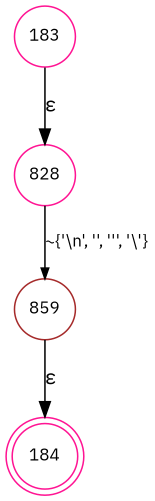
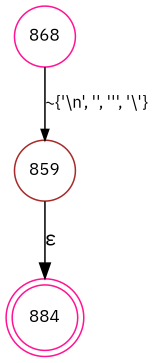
  digraph {
    fontname="IBM Plex Sans"
    rankdir=TB
    node [color=deeppink fixedsize=true fontname="IBM Plex Sans" fontsize=11 shape=circle peripheries=1]
    edge [fontname="IBM Plex Sans"]
-   n1 [label=184 shape=doublecircle width=.6 peripheries=""]
-   n2 [label=828 width=.55]
+   n1 [label=884 shape=doublecircle width=.6 peripheries=""]
+   n2 [label=868 width=.55]
    n3 [color=brown label=859 width=.55]
-   n4 [label=183 width=.55]
    n2 -> n3 [arrowhead=normal arrowsize=.7 fontsize=11 label="~{'\\n', '', ''', '\\'}"]
    n3 -> n1 [label="&epsilon;"]
-   n4 -> n2 [label="&epsilon;"]
  }
